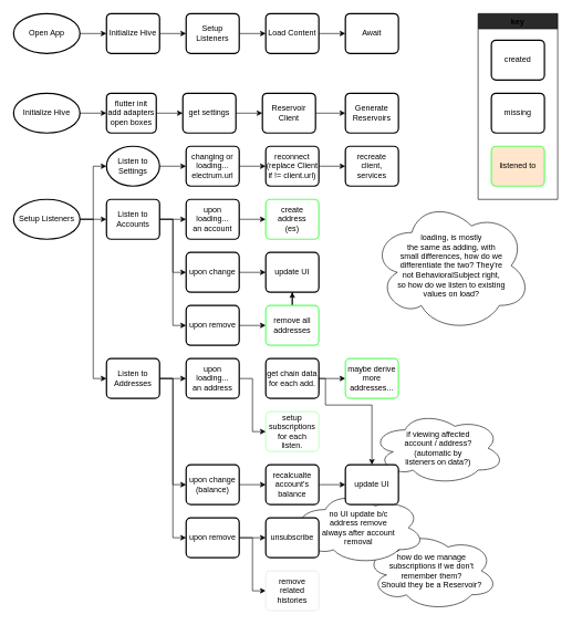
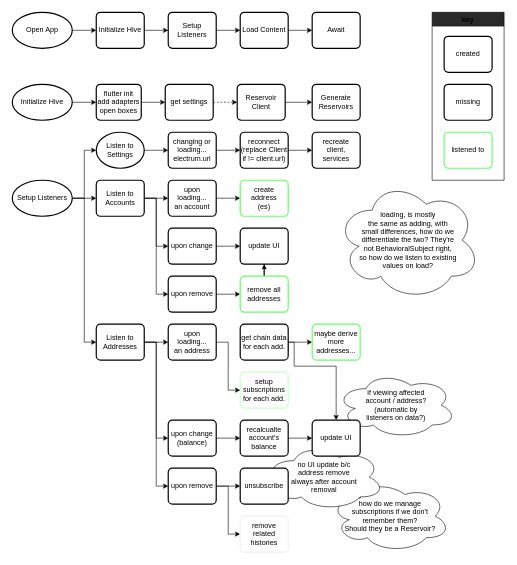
  <mxCell id="0" />
  <mxCell id="1" parent="0" />
  <mxCell id="2" value="how do we manage&lt;br&gt;subscriptions if we don't&lt;br&gt;remember them? &lt;br&gt;Should they be a Reservoir?" style="ellipse;shape=cloud;whiteSpace=wrap;html=1;" parent="1" vertex="1"><mxGeometry x="550" y="800" width="200" height="120" as="geometry" /></mxCell>
  <mxCell id="3" value="no UI update b/c&lt;br&gt;address remove&lt;br&gt;always after account&lt;br&gt;removal" style="ellipse;shape=cloud;whiteSpace=wrap;html=1;" parent="1" vertex="1"><mxGeometry x="440" y="740" width="200" height="110" as="geometry" /></mxCell>
  <mxCell id="4" value="loading, is mostly &lt;br&gt;the same as adding, with &lt;br&gt;small differences, how do we &lt;br&gt;differentiate the two? They're &lt;br&gt;not BehavioralSubject right, &lt;br&gt;so how do we listen to existing &lt;br&gt;values on load?" style="ellipse;shape=cloud;whiteSpace=wrap;html=1;" parent="1" vertex="1"><mxGeometry x="560" y="300" width="240" height="200" as="geometry" /></mxCell>
  <mxCell id="5" value="if viewing affected&lt;br&gt;account / address?&lt;br&gt;(automatic by &lt;br&gt;listeners on data?)" style="ellipse;shape=cloud;whiteSpace=wrap;html=1;" parent="1" vertex="1"><mxGeometry x="560" y="620" width="200" height="110" as="geometry" /></mxCell>
  <mxCell id="6" style="edgeStyle=orthogonalEdgeStyle;rounded=0;orthogonalLoop=1;jettySize=auto;html=1;" parent="1" source="7" target="9" edge="1"><mxGeometry relative="1" as="geometry" /></mxCell>
  <mxCell id="7" value="Open App" style="strokeWidth=2;html=1;shape=mxgraph.flowchart.start_1;whiteSpace=wrap;" parent="1" vertex="1"><mxGeometry x="20" y="20" width="100" height="60" as="geometry" /></mxCell>
  <mxCell id="8" style="edgeStyle=orthogonalEdgeStyle;rounded=0;orthogonalLoop=1;jettySize=auto;html=1;entryX=0;entryY=0.5;entryDx=0;entryDy=0;" parent="1" source="9" target="11" edge="1"><mxGeometry relative="1" as="geometry" /></mxCell>
  <mxCell id="9" value="Initialize Hive" style="rounded=1;whiteSpace=wrap;html=1;absoluteArcSize=1;arcSize=14;strokeWidth=2;" parent="1" vertex="1"><mxGeometry x="160" y="20" width="80" height="60" as="geometry" /></mxCell>
  <mxCell id="10" style="edgeStyle=orthogonalEdgeStyle;rounded=0;orthogonalLoop=1;jettySize=auto;html=1;" parent="1" source="11" target="13" edge="1"><mxGeometry relative="1" as="geometry" /></mxCell>
  <mxCell id="11" value="Setup Listeners" style="rounded=1;whiteSpace=wrap;html=1;absoluteArcSize=1;arcSize=14;strokeWidth=2;" parent="1" vertex="1"><mxGeometry x="280" y="20" width="80" height="60" as="geometry" /></mxCell>
  <mxCell id="12" style="edgeStyle=orthogonalEdgeStyle;rounded=0;orthogonalLoop=1;jettySize=auto;html=1;" parent="1" source="13" target="14" edge="1"><mxGeometry relative="1" as="geometry" /></mxCell>
  <mxCell id="13" value="Load Content" style="rounded=1;whiteSpace=wrap;html=1;absoluteArcSize=1;arcSize=14;strokeWidth=2;" parent="1" vertex="1"><mxGeometry x="400" y="20" width="80" height="60" as="geometry" /></mxCell>
  <mxCell id="14" value="Await" style="rounded=1;whiteSpace=wrap;html=1;absoluteArcSize=1;arcSize=14;strokeWidth=2;" parent="1" vertex="1"><mxGeometry x="520" y="20" width="80" height="60" as="geometry" /></mxCell>
  <mxCell id="15" style="edgeStyle=orthogonalEdgeStyle;rounded=0;orthogonalLoop=1;jettySize=auto;html=1;" parent="1" source="16" target="18" edge="1"><mxGeometry relative="1" as="geometry" /></mxCell>
  <mxCell id="16" value="Initialize Hive" style="strokeWidth=2;html=1;shape=mxgraph.flowchart.start_1;whiteSpace=wrap;" parent="1" vertex="1"><mxGeometry x="20" y="140" width="100" height="60" as="geometry" /></mxCell>
  <mxCell id="17" style="edgeStyle=orthogonalEdgeStyle;rounded=0;orthogonalLoop=1;jettySize=auto;html=1;entryX=0;entryY=0.5;entryDx=0;entryDy=0;" parent="1" source="18" target="20" edge="1"><mxGeometry relative="1" as="geometry" /></mxCell>
  <mxCell id="18" value="flutter init&lt;br&gt;add adapters&lt;br&gt;open boxes" style="rounded=1;whiteSpace=wrap;html=1;absoluteArcSize=1;arcSize=14;strokeWidth=2;" parent="1" vertex="1"><mxGeometry x="160" y="140" width="75" height="60" as="geometry" /></mxCell>
- <mxCell id="19" style="edgeStyle=orthogonalEdgeStyle;rounded=0;orthogonalLoop=1;jettySize=auto;html=1;entryX=0;entryY=0.5;entryDx=0;entryDy=0;" parent="1" source="20" target="22" edge="1"><mxGeometry relative="1" as="geometry" /></mxCell>
+ <mxCell id="19" style="edgeStyle=orthogonalEdgeStyle;rounded=0;orthogonalLoop=1;jettySize=auto;html=1;entryX=0;entryY=0.5;entryDx=0;entryDy=0;dashed=1;" parent="1" source="20" target="22" edge="1"><mxGeometry relative="1" as="geometry" /></mxCell>
  <mxCell id="20" value="get settings" style="rounded=1;whiteSpace=wrap;html=1;absoluteArcSize=1;arcSize=14;strokeWidth=2;" parent="1" vertex="1"><mxGeometry x="275" y="140" width="80" height="60" as="geometry" /></mxCell>
  <mxCell id="21" style="edgeStyle=orthogonalEdgeStyle;rounded=0;orthogonalLoop=1;jettySize=auto;html=1;entryX=0;entryY=0.5;entryDx=0;entryDy=0;" parent="1" source="22" target="49" edge="1"><mxGeometry relative="1" as="geometry" /></mxCell>
  <mxCell id="22" value="Reservoir Client" style="rounded=1;whiteSpace=wrap;html=1;absoluteArcSize=1;arcSize=14;strokeWidth=2;gradientColor=#ffffff;" parent="1" vertex="1"><mxGeometry x="395" y="140" width="80" height="60" as="geometry" /></mxCell>
  <mxCell id="23" style="edgeStyle=orthogonalEdgeStyle;rounded=0;orthogonalLoop=1;jettySize=auto;html=1;entryX=0;entryY=0.5;entryDx=0;entryDy=0;" parent="1" source="26" target="28" edge="1"><mxGeometry relative="1" as="geometry" /></mxCell>
  <mxCell id="24" style="edgeStyle=orthogonalEdgeStyle;rounded=0;orthogonalLoop=1;jettySize=auto;html=1;entryX=0;entryY=0.5;entryDx=0;entryDy=0;" parent="1" source="26" target="36" edge="1"><mxGeometry relative="1" as="geometry" /></mxCell>
  <mxCell id="25" style="edgeStyle=orthogonalEdgeStyle;rounded=0;orthogonalLoop=1;jettySize=auto;html=1;entryX=0;entryY=0.5;entryDx=0;entryDy=0;" parent="1" source="26" target="46" edge="1"><mxGeometry relative="1" as="geometry" /></mxCell>
  <mxCell id="26" value="Setup Listeners" style="strokeWidth=2;html=1;shape=mxgraph.flowchart.start_1;whiteSpace=wrap;" parent="1" vertex="1"><mxGeometry x="20" y="300" width="100" height="60" as="geometry" /></mxCell>
  <mxCell id="27" style="edgeStyle=orthogonalEdgeStyle;rounded=0;orthogonalLoop=1;jettySize=auto;html=1;entryX=0;entryY=0.5;entryDx=0;entryDy=0;" parent="1" source="28" target="30" edge="1"><mxGeometry relative="1" as="geometry" /></mxCell>
  <mxCell id="28" value="Listen to Settings" style="ellipse;whiteSpace=wrap;html=1;absoluteArcSize=1;arcSize=14;strokeWidth=2;" parent="1" vertex="1"><mxGeometry x="160" y="220" width="80" height="60" as="geometry" /></mxCell>
  <mxCell id="29" style="edgeStyle=orthogonalEdgeStyle;rounded=0;orthogonalLoop=1;jettySize=auto;html=1;entryX=0;entryY=0.5;entryDx=0;entryDy=0;" parent="1" source="30" target="32" edge="1"><mxGeometry relative="1" as="geometry" /></mxCell>
  <mxCell id="30" value="changing or loading...&lt;br&gt;electrum.url" style="rounded=1;whiteSpace=wrap;html=1;absoluteArcSize=1;arcSize=14;strokeWidth=2;" parent="1" vertex="1"><mxGeometry x="280" y="220" width="80" height="60" as="geometry" /></mxCell>
  <mxCell id="31" style="edgeStyle=orthogonalEdgeStyle;rounded=0;orthogonalLoop=1;jettySize=auto;html=1;" edge="1" parent="1" source="32" target="73"><mxGeometry relative="1" as="geometry" /></mxCell>
  <mxCell id="32" value="reconnect&lt;br&gt;(replace Client if != client.url)" style="rounded=1;whiteSpace=wrap;html=1;absoluteArcSize=1;arcSize=14;strokeWidth=2;gradientColor=#ffffff;" parent="1" vertex="1"><mxGeometry x="400" y="220" width="80" height="60" as="geometry" /></mxCell>
  <mxCell id="33" style="edgeStyle=orthogonalEdgeStyle;rounded=0;orthogonalLoop=1;jettySize=auto;html=1;exitX=1;exitY=0.75;exitDx=0;exitDy=0;" parent="1" source="42" target="54" edge="1"><mxGeometry relative="1" as="geometry"><Array as="points"><mxPoint x="480" y="570" /><mxPoint x="490" y="570" /><mxPoint x="490" y="610" /><mxPoint x="560" y="610" /></Array></mxGeometry></mxCell>
- <mxCell id="34" value="setup subscriptions&lt;br&gt;for each listen." style="rounded=1;whiteSpace=wrap;html=1;absoluteArcSize=1;arcSize=14;strokeWidth=2;strokeColor=#CCFFCC;" parent="1" vertex="1"><mxGeometry x="400" y="620" width="80" height="60" as="geometry" /></mxCell>
+ <mxCell id="34" value="setup subscriptions&lt;br&gt;for each add." style="rounded=1;whiteSpace=wrap;html=1;absoluteArcSize=1;arcSize=14;strokeWidth=2;strokeColor=#CCFFCC;" parent="1" vertex="1"><mxGeometry x="400" y="620" width="80" height="60" as="geometry" /></mxCell>
  <mxCell id="35" style="edgeStyle=orthogonalEdgeStyle;rounded=0;orthogonalLoop=1;jettySize=auto;html=1;entryX=0;entryY=0.5;entryDx=0;entryDy=0;" parent="1" source="36" target="38" edge="1"><mxGeometry relative="1" as="geometry" /></mxCell>
  <mxCell id="36" value="Listen to Accounts" style="rounded=1;whiteSpace=wrap;html=1;absoluteArcSize=1;arcSize=14;strokeWidth=2;" parent="1" vertex="1"><mxGeometry x="160" y="300" width="80" height="60" as="geometry" /></mxCell>
  <mxCell id="37" style="edgeStyle=orthogonalEdgeStyle;rounded=0;orthogonalLoop=1;jettySize=auto;html=1;entryX=0;entryY=0.5;entryDx=0;entryDy=0;" parent="1" source="38" edge="1"><mxGeometry relative="1" as="geometry"><mxPoint x="400" y="330" as="targetPoint" /></mxGeometry></mxCell>
  <mxCell id="38" value="upon loading...&lt;br&gt;an account" style="rounded=1;whiteSpace=wrap;html=1;absoluteArcSize=1;arcSize=14;strokeWidth=2;" parent="1" vertex="1"><mxGeometry x="280" y="300" width="80" height="60" as="geometry" /></mxCell>
  <mxCell id="39" style="edgeStyle=orthogonalEdgeStyle;rounded=0;orthogonalLoop=1;jettySize=auto;html=1;entryX=0;entryY=0.5;entryDx=0;entryDy=0;" parent="1" source="40" target="34" edge="1"><mxGeometry relative="1" as="geometry"><Array as="points"><mxPoint x="380" y="570" /><mxPoint x="380" y="650" /></Array></mxGeometry></mxCell>
  <mxCell id="40" value="upon loading...&lt;br&gt;an address" style="rounded=1;whiteSpace=wrap;html=1;absoluteArcSize=1;arcSize=14;strokeWidth=2;" parent="1" vertex="1"><mxGeometry x="280" y="540" width="80" height="60" as="geometry" /></mxCell>
  <mxCell id="41" style="edgeStyle=orthogonalEdgeStyle;rounded=0;orthogonalLoop=1;jettySize=auto;html=1;" parent="1" source="42" edge="1"><mxGeometry relative="1" as="geometry"><mxPoint x="520" y="570" as="targetPoint" /></mxGeometry></mxCell>
  <mxCell id="42" value="get chain data&lt;br&gt;for each add." style="rounded=1;whiteSpace=wrap;html=1;absoluteArcSize=1;arcSize=14;strokeWidth=2;" parent="1" vertex="1"><mxGeometry x="400" y="540" width="80" height="60" as="geometry" /></mxCell>
  <mxCell id="43" style="edgeStyle=none;rounded=0;orthogonalLoop=1;jettySize=auto;html=1;" parent="1" source="46" target="40" edge="1"><mxGeometry relative="1" as="geometry" /></mxCell>
  <mxCell id="44" style="edgeStyle=orthogonalEdgeStyle;rounded=0;orthogonalLoop=1;jettySize=auto;html=1;entryX=0;entryY=0.5;entryDx=0;entryDy=0;" parent="1" source="46" target="51" edge="1"><mxGeometry relative="1" as="geometry" /></mxCell>
  <mxCell id="45" style="edgeStyle=orthogonalEdgeStyle;rounded=0;orthogonalLoop=1;jettySize=auto;html=1;entryX=0;entryY=0.5;entryDx=0;entryDy=0;" parent="1" source="46" target="57" edge="1"><mxGeometry relative="1" as="geometry" /></mxCell>
  <mxCell id="46" value="Listen to Addresses" style="rounded=1;whiteSpace=wrap;html=1;absoluteArcSize=1;arcSize=14;strokeWidth=2;" parent="1" vertex="1"><mxGeometry x="160" y="540" width="80" height="60" as="geometry" /></mxCell>
  <mxCell id="47" value="create address&lt;br&gt;(es)" style="rounded=1;whiteSpace=wrap;html=1;absoluteArcSize=1;arcSize=14;strokeWidth=2;strokeColor=#66FF66;" parent="1" vertex="1"><mxGeometry x="400" y="300" width="80" height="60" as="geometry" /></mxCell>
  <mxCell id="48" value="maybe derive more addresses..." style="rounded=1;whiteSpace=wrap;html=1;absoluteArcSize=1;arcSize=14;strokeWidth=2;strokeColor=#66FF66;" parent="1" vertex="1"><mxGeometry x="520" y="540" width="80" height="60" as="geometry" /></mxCell>
  <mxCell id="49" value="Generate&lt;br&gt;Reservoirs" style="rounded=1;whiteSpace=wrap;html=1;absoluteArcSize=1;arcSize=14;strokeWidth=2;" parent="1" vertex="1"><mxGeometry x="520" y="140" width="80" height="60" as="geometry" /></mxCell>
  <mxCell id="50" value="" style="edgeStyle=orthogonalEdgeStyle;rounded=0;orthogonalLoop=1;jettySize=auto;html=1;entryX=0;entryY=0.5;entryDx=0;entryDy=0;" parent="1" source="51" target="53" edge="1"><mxGeometry relative="1" as="geometry" /></mxCell>
  <mxCell id="51" value="upon change (balance)" style="rounded=1;whiteSpace=wrap;html=1;absoluteArcSize=1;arcSize=14;strokeWidth=2;" parent="1" vertex="1"><mxGeometry x="280" y="700" width="80" height="60" as="geometry" /></mxCell>
  <mxCell id="52" style="edgeStyle=orthogonalEdgeStyle;rounded=0;orthogonalLoop=1;jettySize=auto;html=1;entryX=0;entryY=0.5;entryDx=0;entryDy=0;" parent="1" source="53" target="54" edge="1"><mxGeometry relative="1" as="geometry" /></mxCell>
  <mxCell id="53" value="recalcualte&lt;br&gt;account's balance" style="rounded=1;whiteSpace=wrap;html=1;absoluteArcSize=1;arcSize=14;strokeWidth=2;gradientColor=#ffffff;" parent="1" vertex="1"><mxGeometry x="400" y="700" width="80" height="60" as="geometry" /></mxCell>
  <mxCell id="54" value="update UI" style="rounded=1;whiteSpace=wrap;html=1;absoluteArcSize=1;arcSize=14;strokeWidth=2;gradientColor=#ffffff;" parent="1" vertex="1"><mxGeometry x="520" y="700" width="80" height="60" as="geometry" /></mxCell>
  <mxCell id="55" value="" style="edgeStyle=orthogonalEdgeStyle;rounded=0;orthogonalLoop=1;jettySize=auto;html=1;entryX=0;entryY=0.5;entryDx=0;entryDy=0;" parent="1" source="57" target="58" edge="1"><mxGeometry relative="1" as="geometry" /></mxCell>
  <mxCell id="56" style="edgeStyle=orthogonalEdgeStyle;rounded=0;orthogonalLoop=1;jettySize=auto;html=1;entryX=0;entryY=0.5;entryDx=0;entryDy=0;" parent="1" source="57" target="72" edge="1"><mxGeometry relative="1" as="geometry" /></mxCell>
  <mxCell id="57" value="upon remove" style="rounded=1;whiteSpace=wrap;html=1;absoluteArcSize=1;arcSize=14;strokeWidth=2;" parent="1" vertex="1"><mxGeometry x="280" y="780" width="80" height="60" as="geometry" /></mxCell>
  <mxCell id="58" value="unsubscribe" style="rounded=1;whiteSpace=wrap;html=1;absoluteArcSize=1;arcSize=14;strokeWidth=2;gradientColor=#ffffff;" parent="1" vertex="1"><mxGeometry x="400" y="780" width="80" height="60" as="geometry" /></mxCell>
  <mxCell id="59" style="edgeStyle=orthogonalEdgeStyle;rounded=0;orthogonalLoop=1;jettySize=auto;html=1;entryX=0;entryY=0.5;entryDx=0;entryDy=0;exitX=1;exitY=0.5;exitDx=0;exitDy=0;" parent="1" source="36" target="61" edge="1"><mxGeometry relative="1" as="geometry"><mxPoint x="240" y="410" as="sourcePoint" /></mxGeometry></mxCell>
  <mxCell id="60" style="edgeStyle=orthogonalEdgeStyle;rounded=0;orthogonalLoop=1;jettySize=auto;html=1;entryX=0;entryY=0.5;entryDx=0;entryDy=0;" parent="1" source="61" edge="1"><mxGeometry relative="1" as="geometry"><mxPoint x="400" y="410" as="targetPoint" /></mxGeometry></mxCell>
  <mxCell id="61" value="upon change" style="rounded=1;whiteSpace=wrap;html=1;absoluteArcSize=1;arcSize=14;strokeWidth=2;" parent="1" vertex="1"><mxGeometry x="280" y="380" width="80" height="60" as="geometry" /></mxCell>
  <mxCell id="62" value="update UI" style="rounded=1;whiteSpace=wrap;html=1;absoluteArcSize=1;arcSize=14;strokeWidth=2;gradientColor=#ffffff;" parent="1" vertex="1"><mxGeometry x="400" y="380" width="80" height="60" as="geometry" /></mxCell>
  <mxCell id="63" style="edgeStyle=orthogonalEdgeStyle;rounded=0;orthogonalLoop=1;jettySize=auto;html=1;entryX=0;entryY=0.5;entryDx=0;entryDy=0;exitX=1;exitY=0.5;exitDx=0;exitDy=0;" parent="1" source="36" target="65" edge="1"><mxGeometry relative="1" as="geometry"><mxPoint x="240" y="490" as="sourcePoint" /></mxGeometry></mxCell>
  <mxCell id="64" style="edgeStyle=orthogonalEdgeStyle;rounded=0;orthogonalLoop=1;jettySize=auto;html=1;entryX=0;entryY=0.5;entryDx=0;entryDy=0;" parent="1" source="65" edge="1"><mxGeometry relative="1" as="geometry"><mxPoint x="400" y="490" as="targetPoint" /></mxGeometry></mxCell>
  <mxCell id="65" value="upon remove" style="rounded=1;whiteSpace=wrap;html=1;absoluteArcSize=1;arcSize=14;strokeWidth=2;" parent="1" vertex="1"><mxGeometry x="280" y="460" width="80" height="60" as="geometry" /></mxCell>
  <mxCell id="66" style="edgeStyle=orthogonalEdgeStyle;rounded=0;orthogonalLoop=1;jettySize=auto;html=1;entryX=0.5;entryY=1;entryDx=0;entryDy=0;" parent="1" source="67" target="62" edge="1"><mxGeometry relative="1" as="geometry" /></mxCell>
  <mxCell id="67" value="remove all addresses" style="rounded=1;whiteSpace=wrap;html=1;absoluteArcSize=1;arcSize=14;strokeWidth=2;strokeColor=#66FF66;" parent="1" vertex="1"><mxGeometry x="400" y="460" width="80" height="60" as="geometry" /></mxCell>
  <mxCell id="68" value="key" style="swimlane;fillColor=#2a2a2a;" parent="1" vertex="1"><mxGeometry x="720" y="20" width="120" height="280" as="geometry"><mxRectangle x="720" y="40" width="50" height="23" as="alternateBounds" /></mxGeometry></mxCell>
  <mxCell id="69" value="created" style="rounded=1;whiteSpace=wrap;html=1;absoluteArcSize=1;arcSize=14;strokeWidth=2;" parent="68" vertex="1"><mxGeometry x="20" y="40" width="80" height="60" as="geometry" /></mxCell>
  <mxCell id="70" value="missing" style="rounded=1;whiteSpace=wrap;html=1;absoluteArcSize=1;arcSize=14;strokeWidth=2;gradientColor=#ffffff;" parent="68" vertex="1"><mxGeometry x="20" y="120" width="80" height="60" as="geometry" /></mxCell>
- <mxCell id="71" value="listened to" style="rounded=1;whiteSpace=wrap;html=1;absoluteArcSize=1;arcSize=14;strokeWidth=2;strokeColor=#66FF66;fillColor=#ffe6cc;" parent="68" vertex="1"><mxGeometry x="20" y="200" width="80" height="60" as="geometry" /></mxCell>
+ <mxCell id="71" value="listened to" style="rounded=1;whiteSpace=wrap;html=1;absoluteArcSize=1;arcSize=14;strokeWidth=2;strokeColor=#66FF66;" parent="68" vertex="1"><mxGeometry x="20" y="200" width="80" height="60" as="geometry" /></mxCell>
  <mxCell id="72" value="remove related histories" style="rounded=1;whiteSpace=wrap;html=1;absoluteArcSize=1;arcSize=14;strokeWidth=2;strokeColor=#F0F0F0;" parent="1" vertex="1"><mxGeometry x="400" y="860" width="80" height="60" as="geometry" /></mxCell>
  <mxCell id="73" value="recreate client, services" style="rounded=1;whiteSpace=wrap;html=1;absoluteArcSize=1;arcSize=14;strokeWidth=2;" vertex="1" parent="1"><mxGeometry x="520" y="220" width="80" height="60" as="geometry" /></mxCell>
